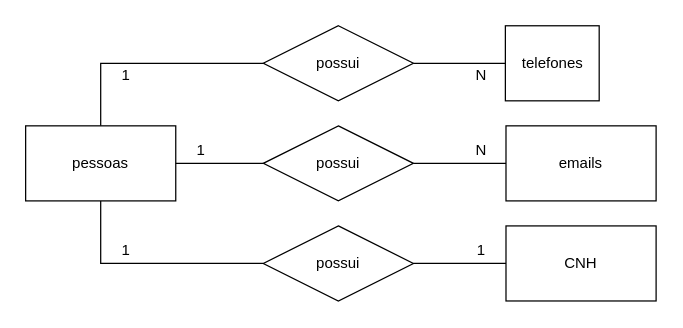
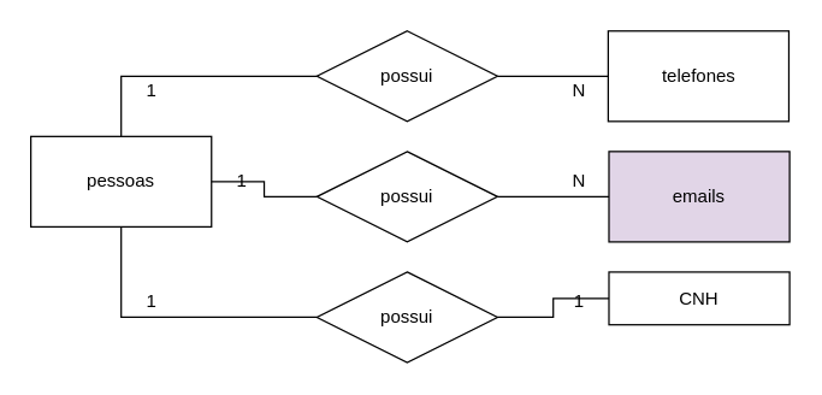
  <mxCell id="0" />
  <mxCell id="1" parent="0" />
  <mxCell id="2" style="edgeStyle=orthogonalEdgeStyle;rounded=0;orthogonalLoop=1;jettySize=auto;html=1;endArrow=none;endFill=0;" edge="1" parent="1" source="3" target="8"><mxGeometry relative="1" as="geometry"><Array as="points"><mxPoint x="80" y="50" /></Array></mxGeometry></mxCell>
- <mxCell id="3" value="pessoas" style="rounded=0;whiteSpace=wrap;html=1;" vertex="1" parent="1"><mxGeometry x="20" y="100" width="120" height="60" as="geometry" /></mxCell>
+ <mxCell id="3" value="pessoas" style="rounded=0;whiteSpace=wrap;html=1;" vertex="1" parent="1"><mxGeometry x="20" y="90" width="120" height="60" as="geometry" /></mxCell>
  <mxCell id="4" style="edgeStyle=orthogonalEdgeStyle;rounded=0;orthogonalLoop=1;jettySize=auto;html=1;entryX=1;entryY=0.5;entryDx=0;entryDy=0;endArrow=none;endFill=0;" edge="1" parent="1" source="6" target="3"><mxGeometry relative="1" as="geometry" /></mxCell>
  <mxCell id="5" style="edgeStyle=orthogonalEdgeStyle;rounded=0;orthogonalLoop=1;jettySize=auto;html=1;entryX=0;entryY=0.5;entryDx=0;entryDy=0;endArrow=none;endFill=0;" edge="1" parent="1" source="6" target="13"><mxGeometry relative="1" as="geometry" /></mxCell>
  <mxCell id="6" value="possui" style="shape=rhombus;perimeter=rhombusPerimeter;whiteSpace=wrap;html=1;align=center;" vertex="1" parent="1"><mxGeometry x="210" y="100" width="120" height="60" as="geometry" /></mxCell>
  <mxCell id="7" style="edgeStyle=orthogonalEdgeStyle;rounded=0;orthogonalLoop=1;jettySize=auto;html=1;endArrow=none;endFill=0;" edge="1" parent="1" source="8" target="12"><mxGeometry relative="1" as="geometry" /></mxCell>
  <mxCell id="8" value="possui" style="shape=rhombus;perimeter=rhombusPerimeter;whiteSpace=wrap;html=1;align=center;" vertex="1" parent="1"><mxGeometry x="210" y="20" width="120" height="60" as="geometry" /></mxCell>
  <mxCell id="9" style="edgeStyle=orthogonalEdgeStyle;rounded=0;orthogonalLoop=1;jettySize=auto;html=1;endArrow=none;endFill=0;" edge="1" parent="1" source="11" target="14"><mxGeometry relative="1" as="geometry" /></mxCell>
  <mxCell id="10" style="edgeStyle=orthogonalEdgeStyle;rounded=0;orthogonalLoop=1;jettySize=auto;html=1;endArrow=none;endFill=0;" edge="1" parent="1" source="11" target="3"><mxGeometry relative="1" as="geometry" /></mxCell>
  <mxCell id="11" value="possui" style="shape=rhombus;perimeter=rhombusPerimeter;whiteSpace=wrap;html=1;align=center;" vertex="1" parent="1"><mxGeometry x="210" y="180" width="120" height="60" as="geometry" /></mxCell>
- <mxCell id="12" value="telefones" style="rounded=0;whiteSpace=wrap;html=1;" vertex="1" parent="1"><mxGeometry x="403.5" y="20" width="75" height="60" as="geometry" /></mxCell>
- <mxCell id="13" value="emails" style="rounded=0;whiteSpace=wrap;html=1;" vertex="1" parent="1"><mxGeometry x="404" y="100" width="120" height="60" as="geometry" /></mxCell>
- <mxCell id="14" value="CNH" style="rounded=0;whiteSpace=wrap;html=1;" vertex="1" parent="1"><mxGeometry x="404" y="180" width="120" height="60" as="geometry" /></mxCell>
+ <mxCell id="12" value="telefones" style="rounded=0;whiteSpace=wrap;html=1;" vertex="1" parent="1"><mxGeometry x="403.5" y="20" width="120" height="60" as="geometry" /></mxCell>
+ <mxCell id="13" value="emails" style="rounded=0;whiteSpace=wrap;html=1;fillColor=#e1d5e7;" vertex="1" parent="1"><mxGeometry x="404" y="100" width="120" height="60" as="geometry" /></mxCell>
+ <mxCell id="14" value="CNH" style="rounded=0;whiteSpace=wrap;html=1;" vertex="1" parent="1"><mxGeometry x="404" y="180" width="120" height="35" as="geometry" /></mxCell>
  <mxCell id="15" value="1" style="text;html=1;align=center;verticalAlign=middle;resizable=0;points=[];autosize=1;strokeColor=none;" vertex="1" parent="1"><mxGeometry x="90" y="190" width="20" height="20" as="geometry" /></mxCell>
  <mxCell id="16" value="1" style="text;html=1;align=center;verticalAlign=middle;resizable=0;points=[];autosize=1;strokeColor=none;" vertex="1" parent="1"><mxGeometry x="374" y="190" width="20" height="20" as="geometry" /></mxCell>
  <mxCell id="17" value="N" style="text;html=1;align=center;verticalAlign=middle;resizable=0;points=[];autosize=1;strokeColor=none;" vertex="1" parent="1"><mxGeometry x="374" y="110" width="20" height="20" as="geometry" /></mxCell>
  <mxCell id="18" value="1" style="text;html=1;align=center;verticalAlign=middle;resizable=0;points=[];autosize=1;strokeColor=none;" vertex="1" parent="1"><mxGeometry x="150" y="110" width="20" height="20" as="geometry" /></mxCell>
  <mxCell id="19" value="N" style="text;html=1;align=center;verticalAlign=middle;resizable=0;points=[];autosize=1;strokeColor=none;" vertex="1" parent="1"><mxGeometry x="374" y="50" width="20" height="20" as="geometry" /></mxCell>
  <mxCell id="20" value="1" style="text;html=1;align=center;verticalAlign=middle;resizable=0;points=[];autosize=1;strokeColor=none;" vertex="1" parent="1"><mxGeometry x="90" y="50" width="20" height="20" as="geometry" /></mxCell>
